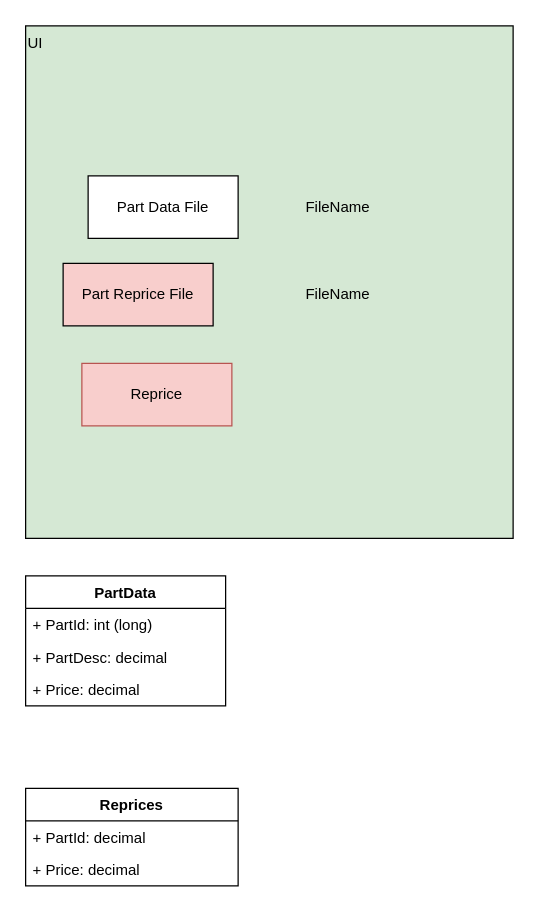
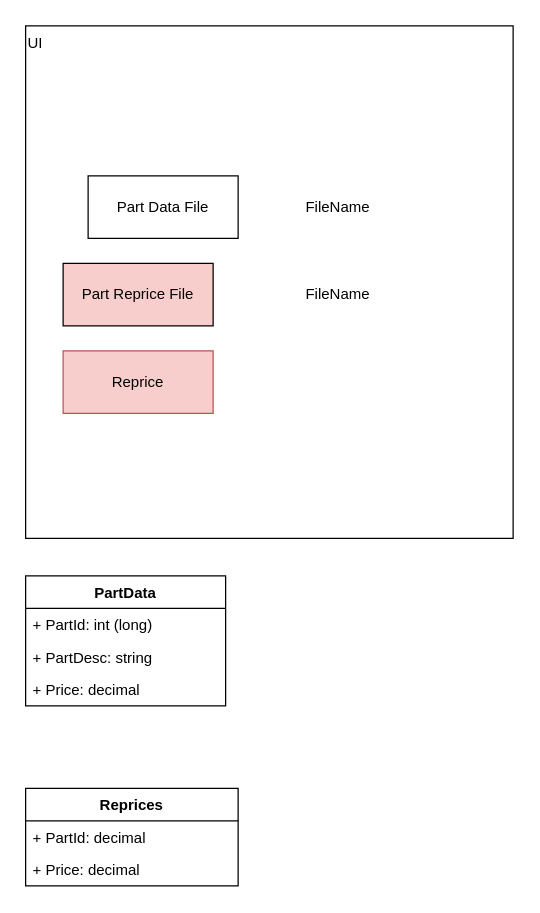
  <mxCell id="0" />
  <mxCell id="1" parent="0" />
- <mxCell id="2" value="UI" style="rounded=0;whiteSpace=wrap;html=1;align=left;horizontal=1;verticalAlign=top;fillColor=#d5e8d4;" vertex="1" parent="1"><mxGeometry x="20" y="20" width="390" height="410" as="geometry" /></mxCell>
+ <mxCell id="2" value="UI" style="rounded=0;whiteSpace=wrap;html=1;align=left;horizontal=1;verticalAlign=top;" vertex="1" parent="1"><mxGeometry x="20" y="20" width="390" height="410" as="geometry" /></mxCell>
  <mxCell id="3" value="Part Data File" style="rounded=0;whiteSpace=wrap;html=1;verticalAlign=middle;" vertex="1" parent="1"><mxGeometry x="70" y="140" width="120" height="50" as="geometry" /></mxCell>
  <mxCell id="4" value="Part Reprice File" style="rounded=0;whiteSpace=wrap;html=1;verticalAlign=middle;fillColor=#f8cecc;" vertex="1" parent="1"><mxGeometry x="50" y="210" width="120" height="50" as="geometry" /></mxCell>
- <mxCell id="5" value="Reprice" style="rounded=0;whiteSpace=wrap;html=1;verticalAlign=middle;fillColor=#f8cecc;strokeColor=#b85450;" vertex="1" parent="1"><mxGeometry x="65" y="290" width="120" height="50" as="geometry" /></mxCell>
+ <mxCell id="5" value="Reprice" style="rounded=0;whiteSpace=wrap;html=1;verticalAlign=middle;fillColor=#f8cecc;strokeColor=#b85450;" vertex="1" parent="1"><mxGeometry x="50" y="280" width="120" height="50" as="geometry" /></mxCell>
  <mxCell id="6" value="FileName" style="text;html=1;strokeColor=none;fillColor=none;align=center;verticalAlign=middle;whiteSpace=wrap;rounded=0;" vertex="1" parent="1"><mxGeometry x="240" y="150" width="60" height="30" as="geometry" /></mxCell>
  <mxCell id="7" value="FileName" style="text;html=1;strokeColor=none;fillColor=none;align=center;verticalAlign=middle;whiteSpace=wrap;rounded=0;" vertex="1" parent="1"><mxGeometry x="240" y="220" width="60" height="30" as="geometry" /></mxCell>
  <mxCell id="8" value="PartData" style="swimlane;fontStyle=1;align=center;verticalAlign=top;childLayout=stackLayout;horizontal=1;startSize=26;horizontalStack=0;resizeParent=1;resizeParentMax=0;resizeLast=0;collapsible=1;marginBottom=0;" vertex="1" parent="1"><mxGeometry x="20" y="460" width="160" height="104" as="geometry" /></mxCell>
  <mxCell id="9" value="+ PartId: int (long)" style="text;strokeColor=none;fillColor=none;align=left;verticalAlign=top;spacingLeft=4;spacingRight=4;overflow=hidden;rotatable=0;points=[[0,0.5],[1,0.5]];portConstraint=eastwest;" vertex="1" parent="8"><mxGeometry y="26" width="160" height="26" as="geometry" /></mxCell>
- <mxCell id="10" value="+ PartDesc: decimal" style="text;strokeColor=none;fillColor=none;align=left;verticalAlign=top;spacingLeft=4;spacingRight=4;overflow=hidden;rotatable=0;points=[[0,0.5],[1,0.5]];portConstraint=eastwest;" vertex="1" parent="8"><mxGeometry y="52" width="160" height="26" as="geometry" /></mxCell>
+ <mxCell id="10" value="+ PartDesc: string" style="text;strokeColor=none;fillColor=none;align=left;verticalAlign=top;spacingLeft=4;spacingRight=4;overflow=hidden;rotatable=0;points=[[0,0.5],[1,0.5]];portConstraint=eastwest;" vertex="1" parent="8"><mxGeometry y="52" width="160" height="26" as="geometry" /></mxCell>
  <mxCell id="11" value="+ Price: decimal" style="text;strokeColor=none;fillColor=none;align=left;verticalAlign=top;spacingLeft=4;spacingRight=4;overflow=hidden;rotatable=0;points=[[0,0.5],[1,0.5]];portConstraint=eastwest;" vertex="1" parent="8"><mxGeometry y="78" width="160" height="26" as="geometry" /></mxCell>
  <mxCell id="12" value="Reprices" style="swimlane;fontStyle=1;align=center;verticalAlign=top;childLayout=stackLayout;horizontal=1;startSize=26;horizontalStack=0;resizeParent=1;resizeParentMax=0;resizeLast=0;collapsible=1;marginBottom=0;" vertex="1" parent="1"><mxGeometry x="20" y="630" width="170" height="78" as="geometry" /></mxCell>
  <mxCell id="13" value="+ PartId: decimal" style="text;strokeColor=none;fillColor=none;align=left;verticalAlign=top;spacingLeft=4;spacingRight=4;overflow=hidden;rotatable=0;points=[[0,0.5],[1,0.5]];portConstraint=eastwest;" vertex="1" parent="12"><mxGeometry y="26" width="170" height="26" as="geometry" /></mxCell>
  <mxCell id="14" value="+ Price: decimal" style="text;strokeColor=none;fillColor=none;align=left;verticalAlign=top;spacingLeft=4;spacingRight=4;overflow=hidden;rotatable=0;points=[[0,0.5],[1,0.5]];portConstraint=eastwest;" vertex="1" parent="12"><mxGeometry y="52" width="170" height="26" as="geometry" /></mxCell>
